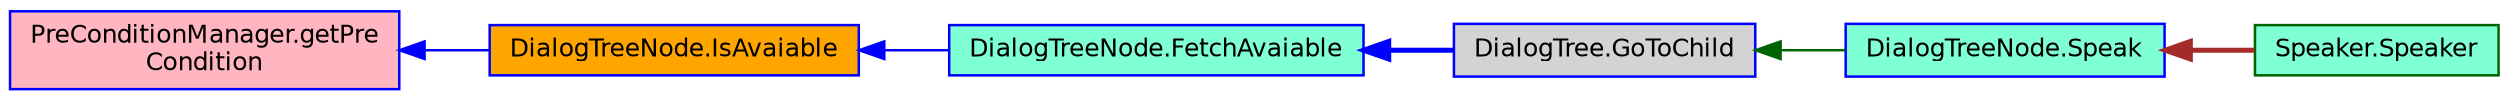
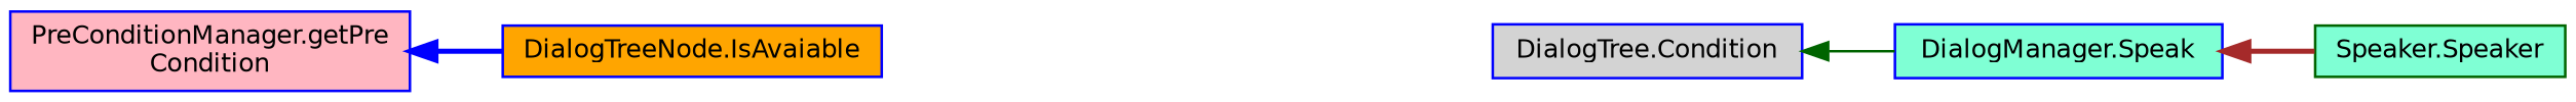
  digraph {
    rankdir=LR
    node [color=blue fillcolor=aquamarine fontname=Helvetica fontsize=10 shape=record style=filled]
    edge [color=blue dir=back fontname=Helvetica fontsize=10 labelfontname=Helvetica labelfontsize=10 style=solid]
    n1 [fillcolor=lightpink fontcolor=black height=0.2 label="PreConditionManager.getPre\lCondition" width=0.4]
    n2 [fillcolor=orange height=0.2 label="DialogTreeNode.IsAvaiable" width=0.4]
-   n3 [height=0.2 label="DialogTreeNode.FetchAvaiable" width=0.4]
-   n4 [fillcolor=lightgrey height=0.2 label="DialogTree.GoToChild" width=0.4]
-   n5 [height=0.2 label="DialogTreeNode.Speak" width=0.4]
+   n4 [fillcolor=lightgrey height=0.2 label="DialogTree.Condition" width=0.4]
+   n5 [height=0.2 label="DialogManager.Speak" width=0.4]
    n6 [color=darkgreen height=0.2 label="Speaker.Speaker" width=0.4]
-   n1 -> n2
-   n2 -> n3
-   n3 -> n4 [style=bold]
+   n1 -> n2 [style=bold]
    n4 -> n5 [color=darkgreen]
    n5 -> n6 [color=brown style=bold]
  }
